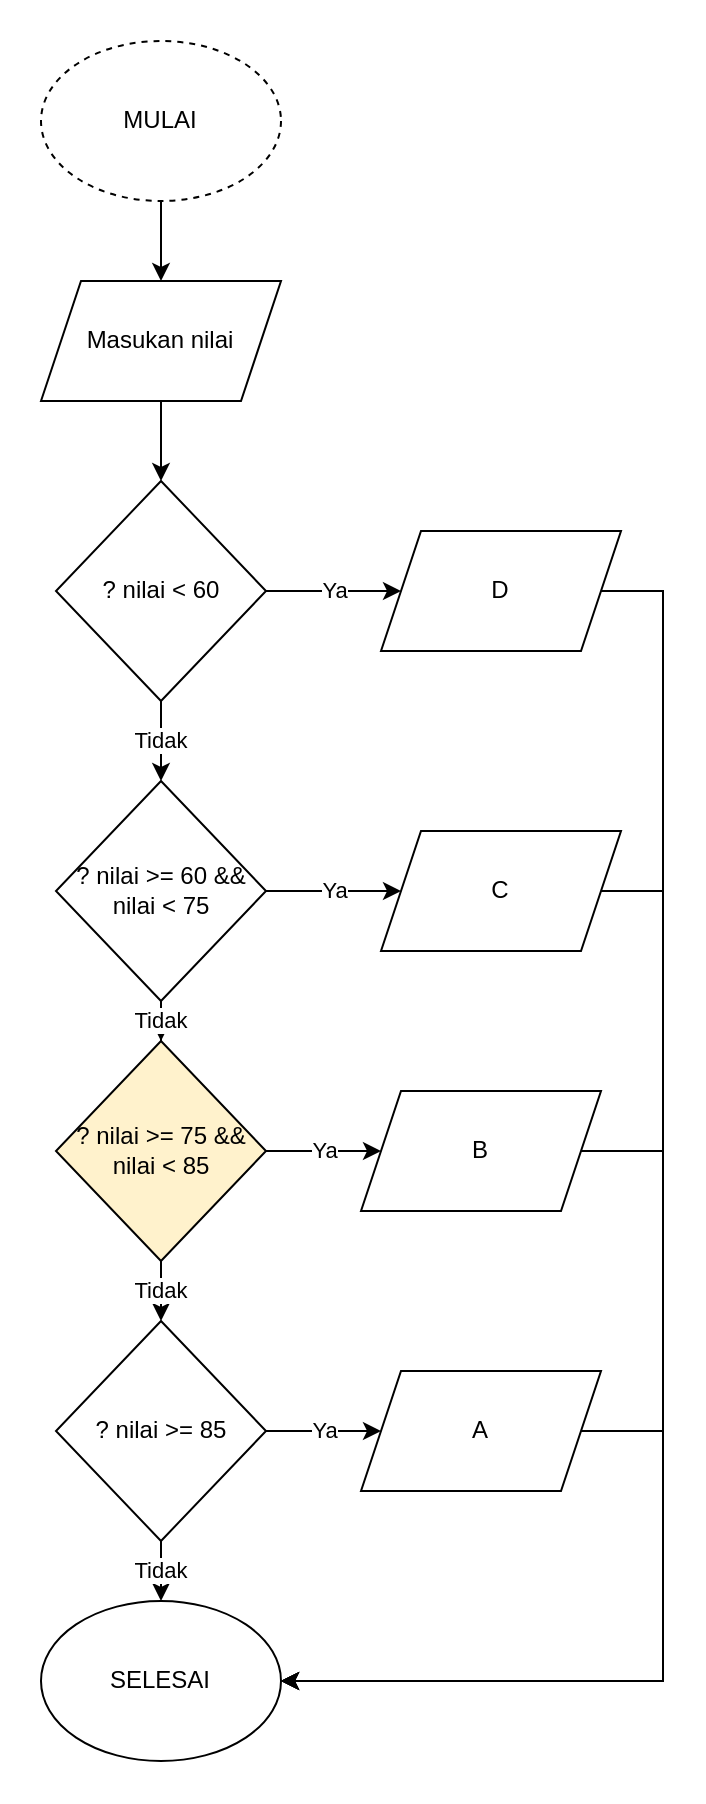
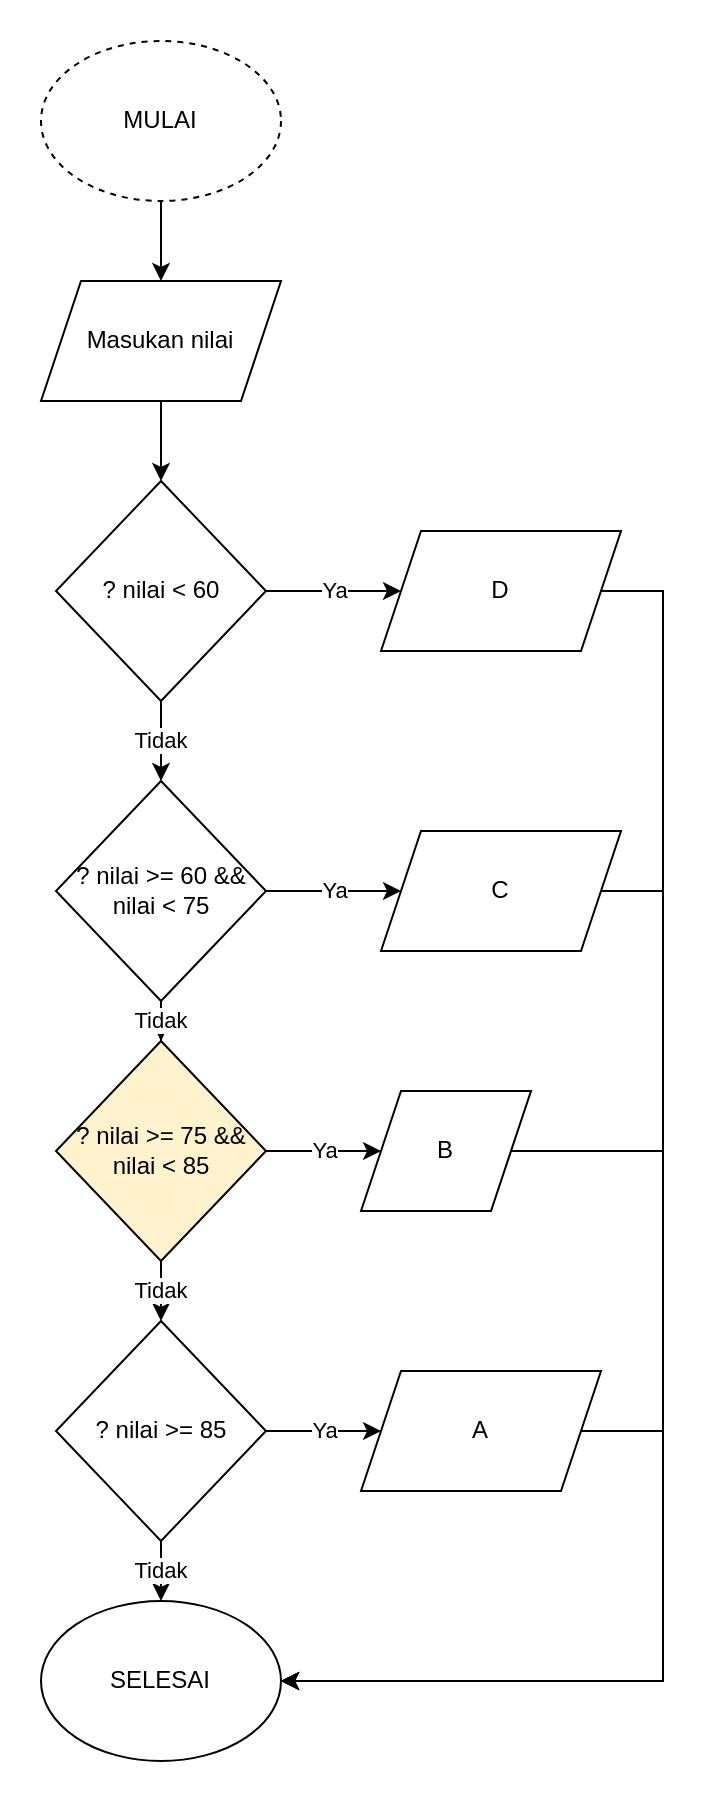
  <mxCell id="0" />
  <mxCell id="1" parent="0" />
  <mxCell id="2" style="edgeStyle=orthogonalEdgeStyle;rounded=0;orthogonalLoop=1;jettySize=auto;html=1;" edge="1" parent="1" source="3" target="5"><mxGeometry relative="1" as="geometry" /></mxCell>
  <mxCell id="3" value="MULAI" style="ellipse;whiteSpace=wrap;html=1;dashed=1;" vertex="1" parent="1"><mxGeometry x="20" y="20" width="120" height="80" as="geometry" /></mxCell>
  <mxCell id="4" style="edgeStyle=orthogonalEdgeStyle;rounded=0;orthogonalLoop=1;jettySize=auto;html=1;" edge="1" parent="1" source="5" target="8"><mxGeometry relative="1" as="geometry" /></mxCell>
  <mxCell id="5" value="Masukan nilai" style="shape=parallelogram;perimeter=parallelogramPerimeter;whiteSpace=wrap;html=1;fixedSize=1;" vertex="1" parent="1"><mxGeometry x="20" y="140" width="120" height="60" as="geometry" /></mxCell>
  <mxCell id="6" value="Ya" style="edgeStyle=orthogonalEdgeStyle;rounded=0;orthogonalLoop=1;jettySize=auto;html=1;entryX=0;entryY=0.5;entryDx=0;entryDy=0;" edge="1" parent="1" source="8" target="10"><mxGeometry relative="1" as="geometry"><Array as="points"><mxPoint x="150" y="295" /><mxPoint x="150" y="295" /></Array></mxGeometry></mxCell>
  <mxCell id="7" value="Tidak" style="edgeStyle=orthogonalEdgeStyle;rounded=0;orthogonalLoop=1;jettySize=auto;html=1;" edge="1" parent="1" source="8" target="13"><mxGeometry relative="1" as="geometry" /></mxCell>
  <mxCell id="8" value="? nilai &amp;lt; 60" style="rhombus;whiteSpace=wrap;html=1;" vertex="1" parent="1"><mxGeometry x="27.5" y="240" width="105" height="110" as="geometry" /></mxCell>
  <mxCell id="9" style="edgeStyle=orthogonalEdgeStyle;rounded=0;orthogonalLoop=1;jettySize=auto;html=1;" edge="1" parent="1" source="10" target="26"><mxGeometry relative="1" as="geometry"><mxPoint x="330" y="850" as="targetPoint" /><Array as="points"><mxPoint x="331" y="295" /><mxPoint x="331" y="840" /></Array></mxGeometry></mxCell>
  <mxCell id="10" value="D" style="shape=parallelogram;perimeter=parallelogramPerimeter;whiteSpace=wrap;html=1;fixedSize=1;" vertex="1" parent="1"><mxGeometry x="190" y="265" width="120" height="60" as="geometry" /></mxCell>
  <mxCell id="11" value="Tidak" style="edgeStyle=orthogonalEdgeStyle;rounded=0;orthogonalLoop=1;jettySize=auto;html=1;" edge="1" parent="1" source="13" target="16"><mxGeometry relative="1" as="geometry" /></mxCell>
  <mxCell id="12" value="Ya" style="edgeStyle=orthogonalEdgeStyle;rounded=0;orthogonalLoop=1;jettySize=auto;html=1;" edge="1" parent="1" source="13" target="21"><mxGeometry relative="1" as="geometry" /></mxCell>
  <mxCell id="13" value="? nilai &amp;gt;= 60 &amp;amp;&amp;amp; nilai &amp;lt; 75" style="rhombus;whiteSpace=wrap;html=1;" vertex="1" parent="1"><mxGeometry x="27.5" y="390" width="105" height="110" as="geometry" /></mxCell>
  <mxCell id="14" value="Tidak" style="edgeStyle=orthogonalEdgeStyle;rounded=0;orthogonalLoop=1;jettySize=auto;html=1;" edge="1" parent="1" source="16" target="19"><mxGeometry relative="1" as="geometry" /></mxCell>
  <mxCell id="15" value="Ya" style="edgeStyle=orthogonalEdgeStyle;rounded=0;orthogonalLoop=1;jettySize=auto;html=1;" edge="1" parent="1" source="16" target="23"><mxGeometry relative="1" as="geometry" /></mxCell>
  <mxCell id="16" value="? nilai &amp;gt;= 75 &amp;amp;&amp;amp; nilai &amp;lt; 85" style="rhombus;whiteSpace=wrap;html=1;fillColor=#fff2cc;" vertex="1" parent="1"><mxGeometry x="27.5" y="520" width="105" height="110" as="geometry" /></mxCell>
  <mxCell id="17" value="Ya" style="edgeStyle=orthogonalEdgeStyle;rounded=0;orthogonalLoop=1;jettySize=auto;html=1;" edge="1" parent="1" source="19" target="25"><mxGeometry relative="1" as="geometry" /></mxCell>
  <mxCell id="18" value="Tidak" style="edgeStyle=orthogonalEdgeStyle;rounded=0;orthogonalLoop=1;jettySize=auto;html=1;" edge="1" parent="1" source="19" target="26"><mxGeometry relative="1" as="geometry" /></mxCell>
  <mxCell id="19" value="? nilai &amp;gt;= 85" style="rhombus;whiteSpace=wrap;html=1;" vertex="1" parent="1"><mxGeometry x="27.5" y="660" width="105" height="110" as="geometry" /></mxCell>
  <mxCell id="20" style="edgeStyle=orthogonalEdgeStyle;rounded=0;orthogonalLoop=1;jettySize=auto;html=1;" edge="1" parent="1" source="21" target="26"><mxGeometry relative="1" as="geometry"><mxPoint x="330" y="850" as="targetPoint" /><Array as="points"><mxPoint x="331" y="445" /><mxPoint x="331" y="840" /></Array></mxGeometry></mxCell>
  <mxCell id="21" value="C" style="shape=parallelogram;perimeter=parallelogramPerimeter;whiteSpace=wrap;html=1;fixedSize=1;" vertex="1" parent="1"><mxGeometry x="190" y="415" width="120" height="60" as="geometry" /></mxCell>
  <mxCell id="22" style="edgeStyle=orthogonalEdgeStyle;rounded=0;orthogonalLoop=1;jettySize=auto;html=1;" edge="1" parent="1" source="23" target="26"><mxGeometry relative="1" as="geometry"><mxPoint x="330" y="850" as="targetPoint" /><Array as="points"><mxPoint x="331" y="575" /><mxPoint x="331" y="840" /></Array></mxGeometry></mxCell>
- <mxCell id="23" value="B" style="shape=parallelogram;perimeter=parallelogramPerimeter;whiteSpace=wrap;html=1;fixedSize=1;" vertex="1" parent="1"><mxGeometry x="180" y="545" width="120" height="60" as="geometry" /></mxCell>
+ <mxCell id="23" value="B" style="shape=parallelogram;perimeter=parallelogramPerimeter;whiteSpace=wrap;html=1;fixedSize=1;" vertex="1" parent="1"><mxGeometry x="180" y="545" width="85" height="60" as="geometry" /></mxCell>
  <mxCell id="24" style="edgeStyle=orthogonalEdgeStyle;rounded=0;orthogonalLoop=1;jettySize=auto;html=1;" edge="1" parent="1" source="25" target="26"><mxGeometry relative="1" as="geometry"><mxPoint x="330" y="840" as="targetPoint" /><Array as="points"><mxPoint x="331" y="715" /><mxPoint x="331" y="840" /></Array></mxGeometry></mxCell>
  <mxCell id="25" value="A" style="shape=parallelogram;perimeter=parallelogramPerimeter;whiteSpace=wrap;html=1;fixedSize=1;" vertex="1" parent="1"><mxGeometry x="180" y="685" width="120" height="60" as="geometry" /></mxCell>
  <mxCell id="26" value="SELESAI" style="ellipse;whiteSpace=wrap;html=1;" vertex="1" parent="1"><mxGeometry x="20" y="800" width="120" height="80" as="geometry" /></mxCell>
